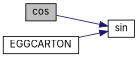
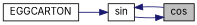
  digraph {
    fontname=Inter
    rankdir=RL
    node [color=black fontname=Inter fontsize=12 shape=record]
    edge [color=midnightblue dir=back fontname=Inter fontsize=12 labelfontname=Helvetica labelfontsize=12 style=solid]
    n1 [fillcolor=grey75 fontcolor=black height=0.2 label=cos style=filled width=0.4]
    n2 [height=0.2 label=sin width=0.4]
    n3 [height=0.2 label=EGGCARTON width=0.4]
+   n1 -> n2
    n2 -> n1
    n2 -> n3
  }
